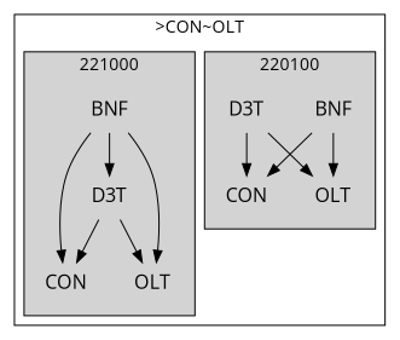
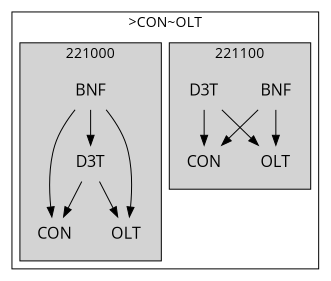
  strict digraph {
    compound=false
    labelloc=t
    fontname="Open Sans"
    node [fontsize=16 shape=plaintext fontname="Open Sans"]
    edge [fontname="Open Sans"]
    n1 [label=CON]
    n2 [label=BNF]
    n3 [label=OLT]
    n4 [label=D3T]
    n5 [label=CON]
    n6 [label=BNF]
    n7 [label=D3T]
    n8 [label=OLT]
    subgraph cluster_1 {
      label=">CON~OLT"
      subgraph cluster_2 {
-       label=220100
+       label=221100
        style=filled
        n1
        n2
        n3
        n4
      }
      subgraph cluster_3 {
        label=221000
        style=filled
        n5
        n6
        n7
        n8
      }
    }
    n2 -> n1
    n2 -> n3
    n4 -> n1
    n4 -> n3
    n6 -> n5
    n6 -> n7
    n6 -> n8
    n7 -> n5
    n7 -> n8
  }
